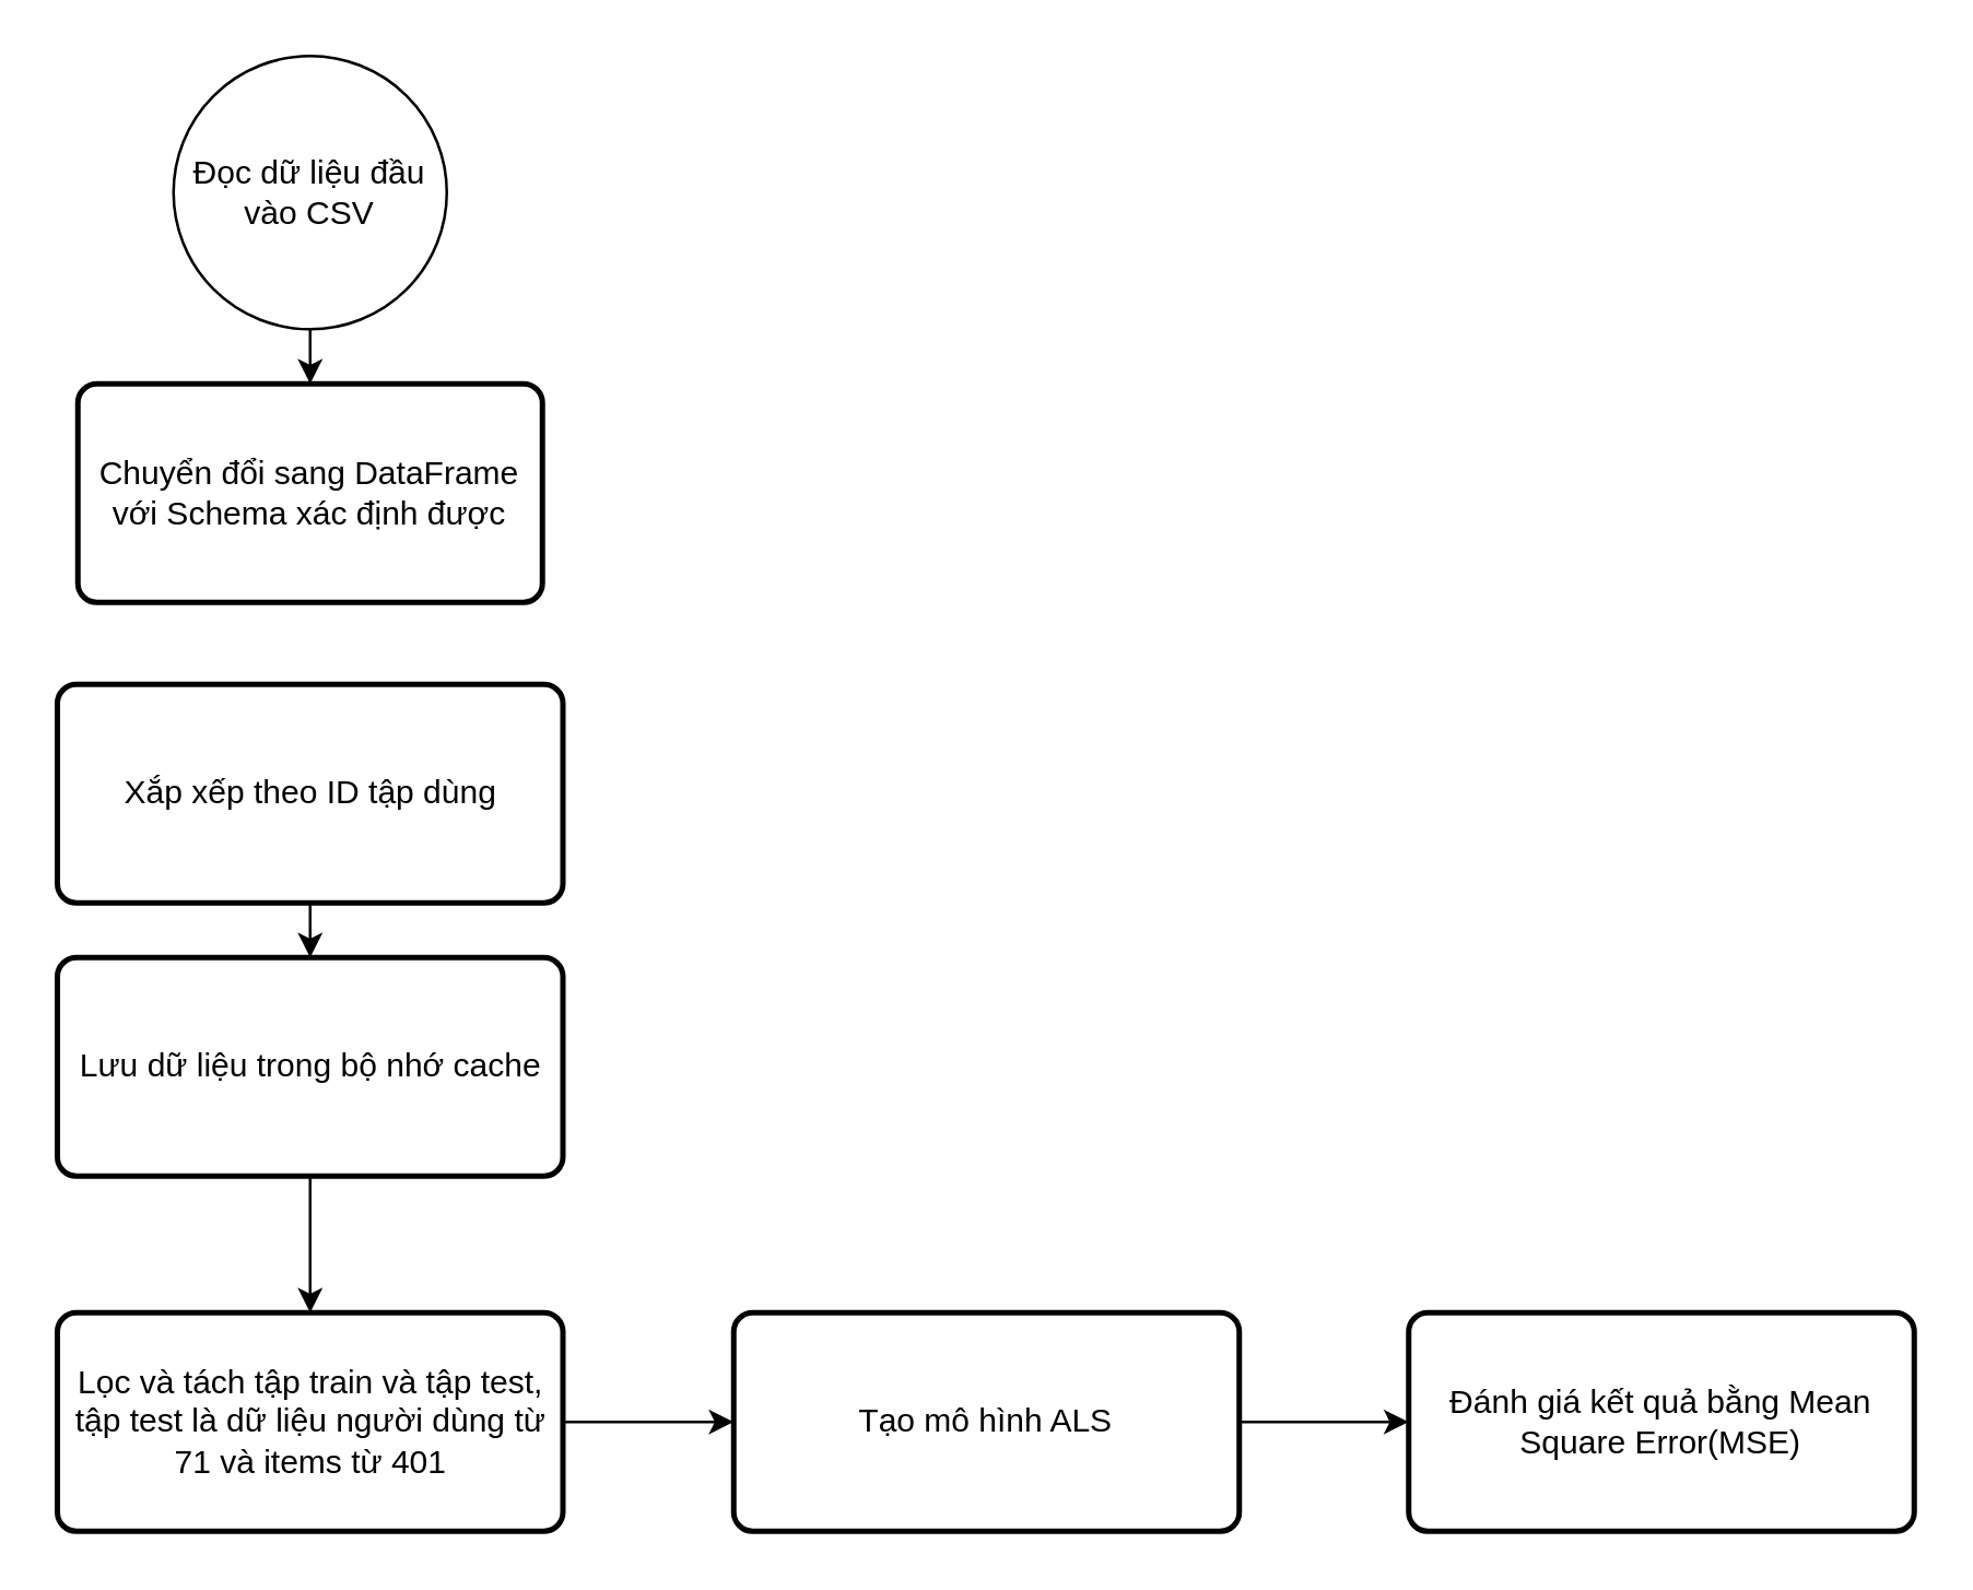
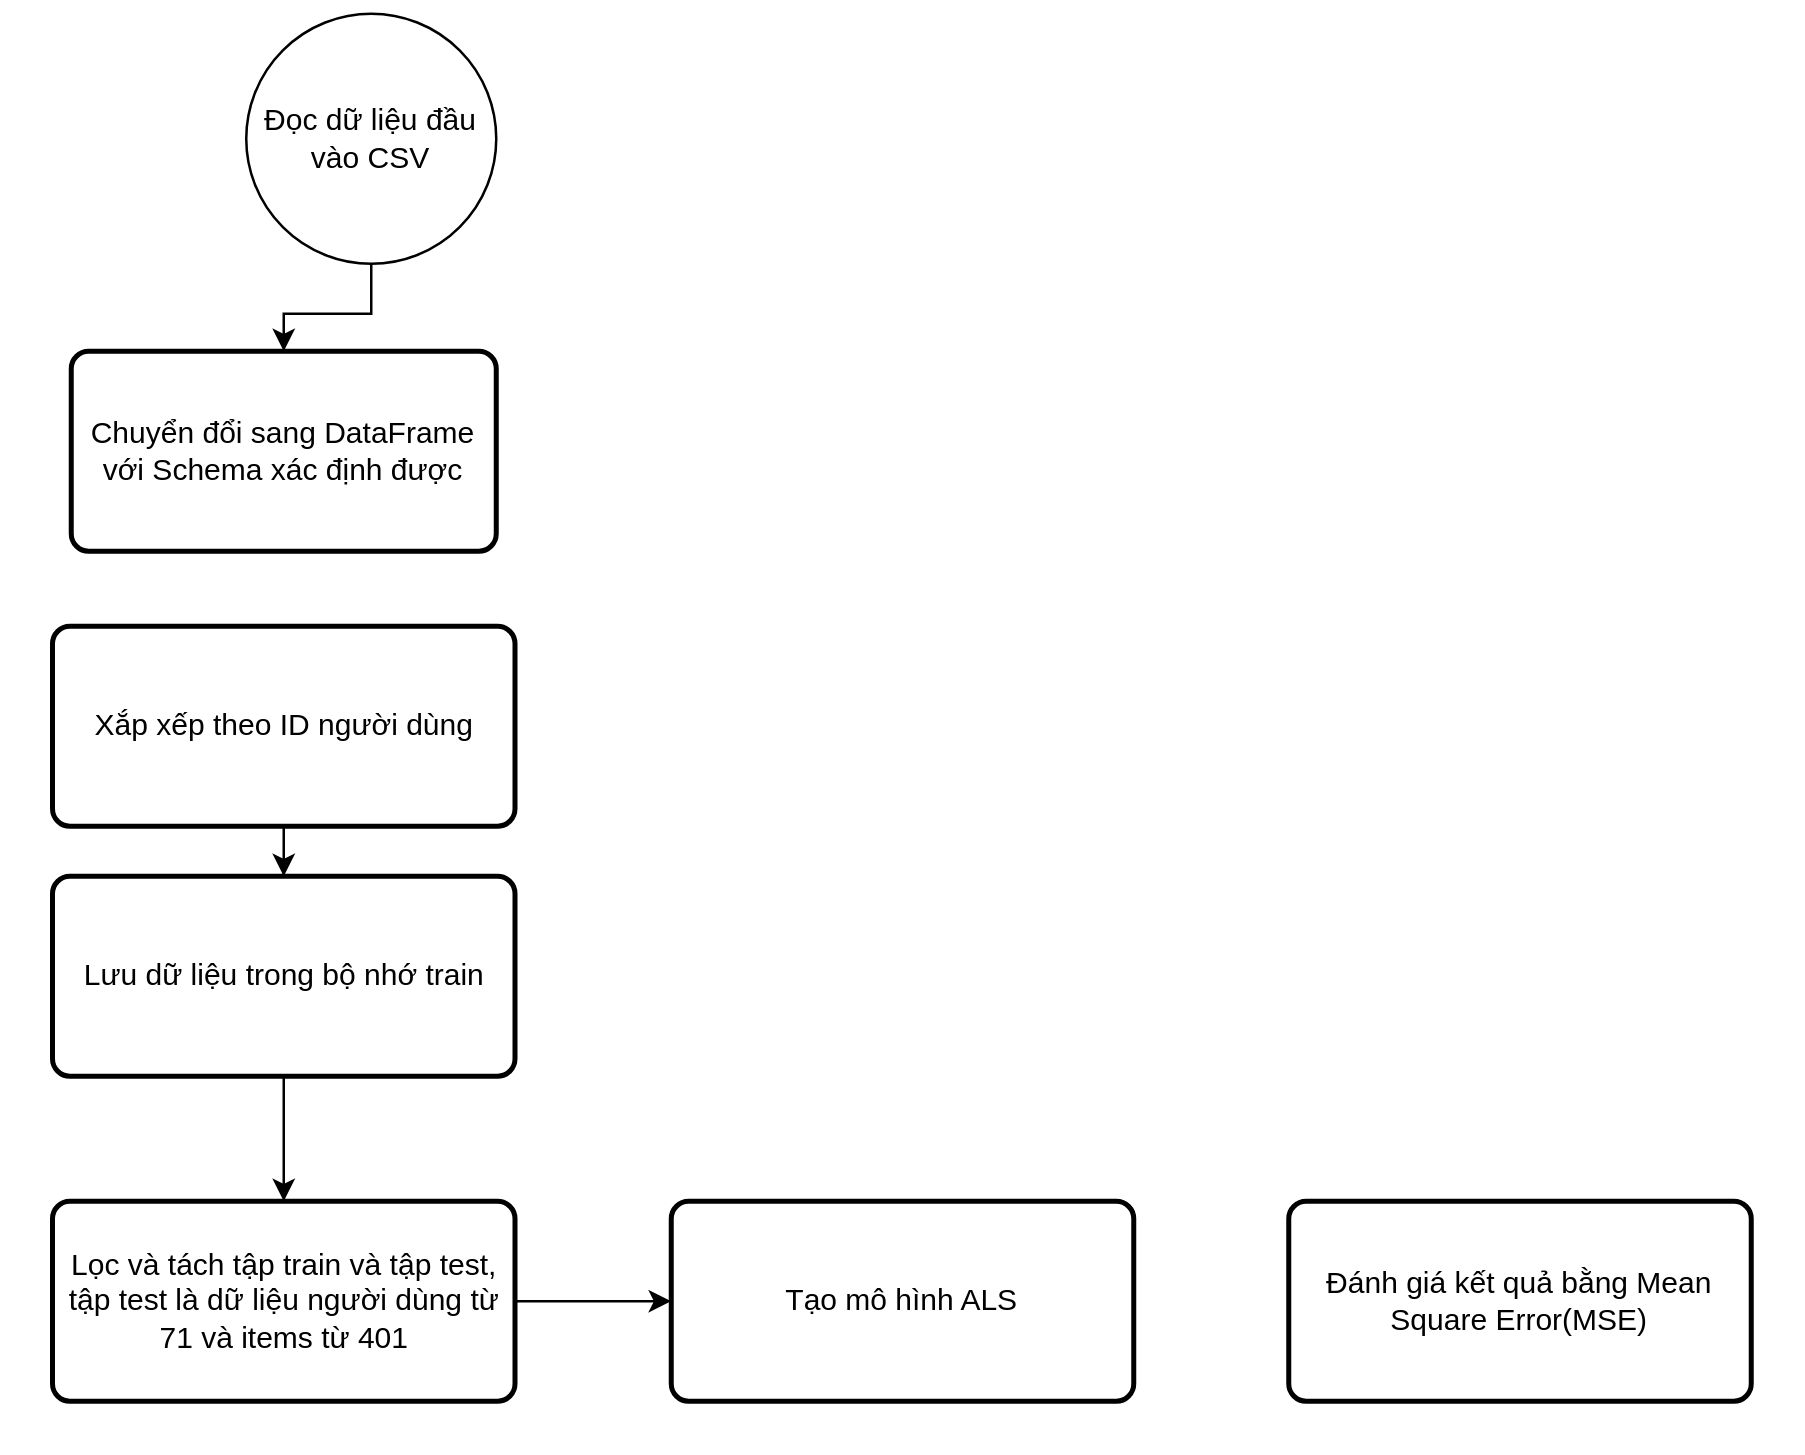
  <mxCell id="0" />
  <mxCell id="1" parent="0" />
  <mxCell id="2" style="edgeStyle=orthogonalEdgeStyle;rounded=0;orthogonalLoop=1;jettySize=auto;html=1;" edge="1" parent="1" source="3" target="4"><mxGeometry relative="1" as="geometry" /></mxCell>
- <mxCell id="3" value="Đọc dữ liệu đầu vào CSV" style="ellipse;whiteSpace=wrap;html=1;aspect=fixed;strokeColor=#000000;" vertex="1" parent="1"><mxGeometry x="63" y="20" width="100" height="100" as="geometry" /></mxCell>
+ <mxCell id="3" value="Đọc dữ liệu đầu vào CSV" style="ellipse;whiteSpace=wrap;html=1;aspect=fixed;strokeColor=#000000;" vertex="1" parent="1"><mxGeometry x="98" y="5" width="100" height="100" as="geometry" /></mxCell>
  <mxCell id="4" value="Chuyển đổi sang DataFrame với Schema xác định được" style="rounded=1;whiteSpace=wrap;html=1;absoluteArcSize=1;arcSize=14;strokeWidth=2;" vertex="1" parent="1"><mxGeometry x="28" y="140" width="170" height="80" as="geometry" /></mxCell>
  <mxCell id="5" style="edgeStyle=orthogonalEdgeStyle;rounded=0;orthogonalLoop=1;jettySize=auto;html=1;entryX=0.5;entryY=0;entryDx=0;entryDy=0;" edge="1" parent="1" source="6" target="8"><mxGeometry relative="1" as="geometry" /></mxCell>
- <mxCell id="6" value="Xắp xếp theo ID tập dùng" style="rounded=1;whiteSpace=wrap;html=1;absoluteArcSize=1;arcSize=14;strokeWidth=2;" vertex="1" parent="1"><mxGeometry x="20.5" y="250" width="185" height="80" as="geometry" /></mxCell>
+ <mxCell id="6" value="Xắp xếp theo ID người dùng" style="rounded=1;whiteSpace=wrap;html=1;absoluteArcSize=1;arcSize=14;strokeWidth=2;" vertex="1" parent="1"><mxGeometry x="20.5" y="250" width="185" height="80" as="geometry" /></mxCell>
  <mxCell id="7" style="edgeStyle=orthogonalEdgeStyle;rounded=0;orthogonalLoop=1;jettySize=auto;html=1;entryX=0.5;entryY=0;entryDx=0;entryDy=0;" edge="1" parent="1" source="8" target="10"><mxGeometry relative="1" as="geometry"><mxPoint x="113" y="520" as="targetPoint" /></mxGeometry></mxCell>
- <mxCell id="8" value="Lưu dữ liệu trong bộ nhớ cache" style="rounded=1;whiteSpace=wrap;html=1;absoluteArcSize=1;arcSize=14;strokeWidth=2;" vertex="1" parent="1"><mxGeometry x="20.5" y="350" width="185" height="80" as="geometry" /></mxCell>
+ <mxCell id="8" value="Lưu dữ liệu trong bộ nhớ train" style="rounded=1;whiteSpace=wrap;html=1;absoluteArcSize=1;arcSize=14;strokeWidth=2;" vertex="1" parent="1"><mxGeometry x="20.5" y="350" width="185" height="80" as="geometry" /></mxCell>
  <mxCell id="9" style="edgeStyle=orthogonalEdgeStyle;rounded=0;orthogonalLoop=1;jettySize=auto;html=1;entryX=0;entryY=0.5;entryDx=0;entryDy=0;" edge="1" parent="1" source="10" target="12"><mxGeometry relative="1" as="geometry"><mxPoint x="113" y="640" as="targetPoint" /></mxGeometry></mxCell>
  <mxCell id="10" value="Lọc và tách tập train và tập test, tập test là dữ liệu người dùng từ 71 và items từ 401" style="rounded=1;whiteSpace=wrap;html=1;absoluteArcSize=1;arcSize=14;strokeWidth=2;" vertex="1" parent="1"><mxGeometry x="20.5" y="480" width="185" height="80" as="geometry" /></mxCell>
- <mxCell id="11" style="edgeStyle=orthogonalEdgeStyle;rounded=0;orthogonalLoop=1;jettySize=auto;html=1;entryX=0;entryY=0.5;entryDx=0;entryDy=0;" edge="1" parent="1" source="12" target="13"><mxGeometry relative="1" as="geometry"><mxPoint x="113" y="770" as="targetPoint" /></mxGeometry></mxCell>
  <mxCell id="12" value="Tạo mô hình ALS" style="rounded=1;whiteSpace=wrap;html=1;absoluteArcSize=1;arcSize=14;strokeWidth=2;" vertex="1" parent="1"><mxGeometry x="268" y="480" width="185" height="80" as="geometry" /></mxCell>
  <mxCell id="13" value="Đánh giá kết quả bằng Mean Square Error(MSE)" style="rounded=1;whiteSpace=wrap;html=1;absoluteArcSize=1;arcSize=14;strokeWidth=2;" vertex="1" parent="1"><mxGeometry x="515" y="480" width="185" height="80" as="geometry" /></mxCell>
